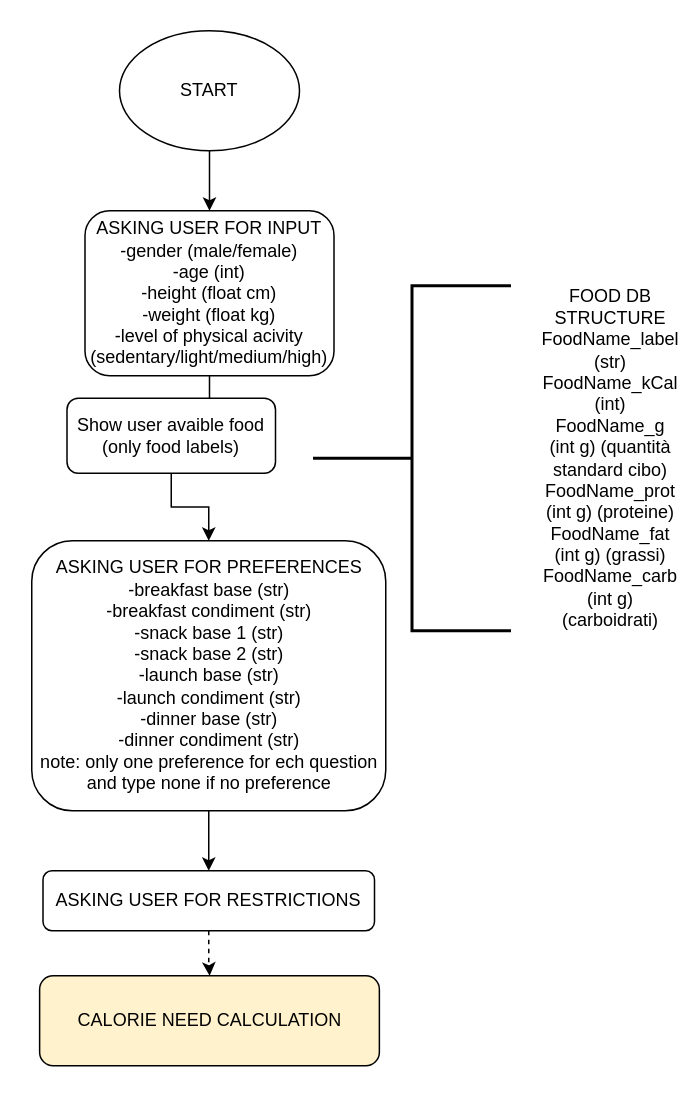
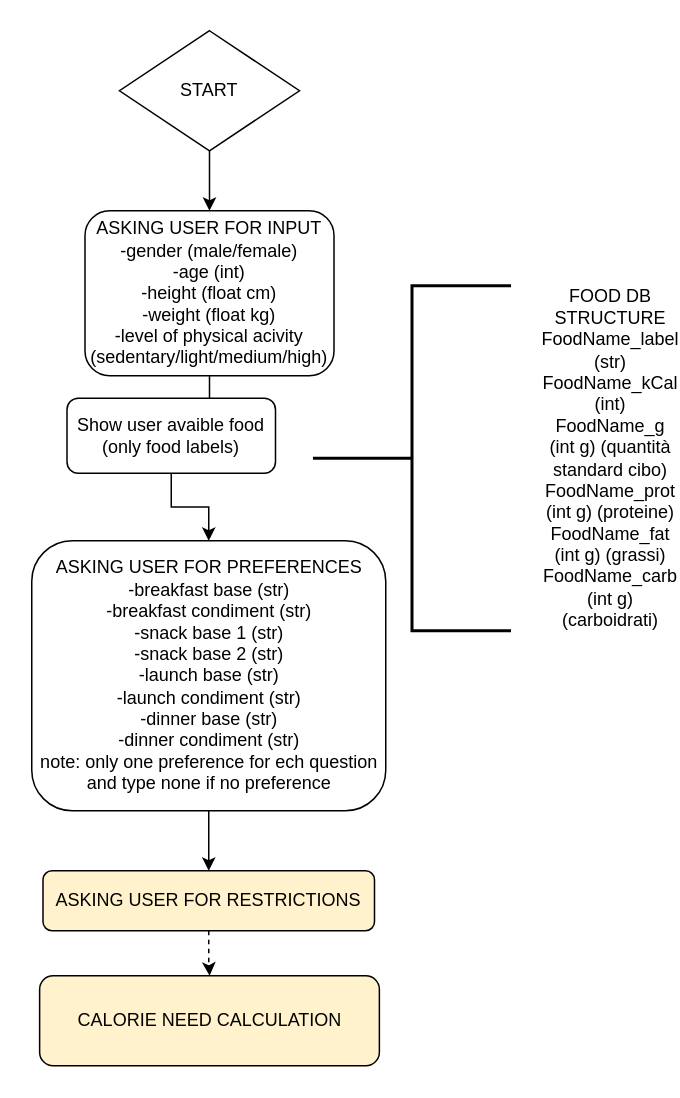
  <mxCell id="0" />
  <mxCell id="1" parent="0" />
  <mxCell id="2" value="" style="edgeStyle=orthogonalEdgeStyle;rounded=0;orthogonalLoop=1;jettySize=auto;html=1;" edge="1" parent="1" source="3" target="5"><mxGeometry relative="1" as="geometry" /></mxCell>
- <mxCell id="3" value="START" style="ellipse;whiteSpace=wrap;html=1;" parent="1" vertex="1"><mxGeometry x="79" y="20" width="120" height="80" as="geometry" /></mxCell>
+ <mxCell id="3" value="START" style="rhombus;whiteSpace=wrap;html=1;" parent="1" vertex="1"><mxGeometry x="79" y="20" width="120" height="80" as="geometry" /></mxCell>
  <mxCell id="4" value="" style="edgeStyle=orthogonalEdgeStyle;rounded=0;orthogonalLoop=1;jettySize=auto;html=1;" edge="1" parent="1" source="5" target="7"><mxGeometry relative="1" as="geometry" /></mxCell>
  <mxCell id="5" value="ASKING USER FOR INPUT&lt;div&gt;-gender (male/female)&lt;/div&gt;&lt;div&gt;-age (int)&lt;/div&gt;&lt;div&gt;-height (float cm)&lt;/div&gt;&lt;div&gt;-weight (float kg)&lt;/div&gt;&lt;div&gt;-level of physical acivity (sedentary/light/medium/high)&lt;/div&gt;" style="rounded=1;whiteSpace=wrap;html=1;" vertex="1" parent="1"><mxGeometry x="56" y="140" width="166" height="110" as="geometry" /></mxCell>
  <mxCell id="6" value="" style="edgeStyle=orthogonalEdgeStyle;rounded=0;orthogonalLoop=1;jettySize=auto;html=1;" edge="1" parent="1" source="7" target="9"><mxGeometry relative="1" as="geometry" /></mxCell>
  <mxCell id="7" value="Show user avaible food&lt;div&gt;(only food labels)&lt;/div&gt;" style="rounded=1;whiteSpace=wrap;html=1;" vertex="1" parent="1"><mxGeometry x="44" y="265" width="139" height="50" as="geometry" /></mxCell>
  <mxCell id="8" value="" style="edgeStyle=orthogonalEdgeStyle;rounded=0;orthogonalLoop=1;jettySize=auto;html=1;" edge="1" parent="1" source="9" target="11"><mxGeometry relative="1" as="geometry" /></mxCell>
  <mxCell id="9" value="ASKING USER FOR PREFERENCES&lt;div&gt;-breakfast base (str)&lt;/div&gt;&lt;div&gt;-breakfast condiment (str)&lt;/div&gt;&lt;div&gt;-snack base 1 (str)&lt;/div&gt;&lt;div&gt;-snack base 2 (str)&lt;/div&gt;&lt;div&gt;-launch base (str)&lt;/div&gt;&lt;div&gt;-launch condiment (str)&lt;/div&gt;&lt;div&gt;-dinner base (str)&lt;/div&gt;&lt;div&gt;-dinner condiment (str)&lt;/div&gt;&lt;div&gt;note: only one preference for ech question and type none if no preference&lt;/div&gt;" style="whiteSpace=wrap;html=1;rounded=1;" vertex="1" parent="1"><mxGeometry x="20.5" y="360" width="236" height="180" as="geometry" /></mxCell>
  <mxCell id="10" value="" style="edgeStyle=orthogonalEdgeStyle;rounded=0;orthogonalLoop=1;jettySize=auto;html=1;dashed=1;" edge="1" parent="1" source="11" target="13"><mxGeometry relative="1" as="geometry" /></mxCell>
- <mxCell id="11" value="ASKING USER FOR RESTRICTIONS" style="whiteSpace=wrap;html=1;rounded=1;" vertex="1" parent="1"><mxGeometry x="28" y="580" width="221" height="40" as="geometry" /></mxCell>
+ <mxCell id="11" value="ASKING USER FOR RESTRICTIONS" style="whiteSpace=wrap;html=1;rounded=1;fillColor=#fff2cc;" vertex="1" parent="1"><mxGeometry x="28" y="580" width="221" height="40" as="geometry" /></mxCell>
  <mxCell id="12" value="&lt;span style=&quot;text-wrap: wrap;&quot;&gt;FOOD DB STRUCTURE&lt;/span&gt;&lt;div style=&quot;text-wrap: wrap;&quot;&gt;FoodName_label (str)&lt;/div&gt;&lt;div style=&quot;text-wrap: wrap;&quot;&gt;FoodName_kCal (int)&lt;/div&gt;&lt;div style=&quot;text-wrap: wrap;&quot;&gt;FoodName_g (int g) (quantità standard cibo)&lt;/div&gt;&lt;div style=&quot;text-wrap: wrap;&quot;&gt;FoodName_prot (int g) (proteine)&lt;/div&gt;&lt;div style=&quot;text-wrap: wrap;&quot;&gt;FoodName_fat (int g) (grassi)&lt;/div&gt;&lt;div style=&quot;text-wrap: wrap;&quot;&gt;FoodName_carb (int g) (carboidrati)&lt;/div&gt;" style="strokeWidth=2;html=1;shape=mxgraph.flowchart.annotation_2;align=center;labelPosition=right;pointerEvents=1;spacing=2;" vertex="1" parent="1"><mxGeometry x="208" y="190" width="132" height="230" as="geometry" /></mxCell>
  <mxCell id="13" value="CALORIE NEED CALCULATION" style="whiteSpace=wrap;html=1;rounded=1;fillColor=#fff2cc;" vertex="1" parent="1"><mxGeometry x="25.75" y="650" width="226.5" height="60" as="geometry" /></mxCell>
